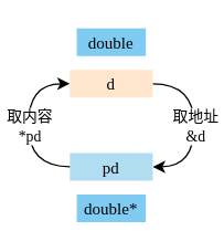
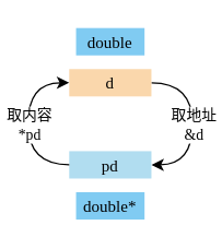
  <mxCell id="0" />
  <mxCell id="1" parent="0" />
  <mxCell id="2" style="edgeStyle=orthogonalEdgeStyle;rounded=0;orthogonalLoop=1;jettySize=auto;html=1;curved=1;" edge="1" parent="1" source="4" target="5"><mxGeometry relative="1" as="geometry"><Array as="points"><mxPoint x="140" y="60" /><mxPoint x="140" y="120" /></Array></mxGeometry></mxCell>
  <mxCell id="3" value="&lt;font face=&quot;consolas&quot;&gt;取地址&lt;br&gt;&amp;amp;d&lt;/font&gt;" style="edgeLabel;html=1;align=center;verticalAlign=middle;resizable=0;points=[];" vertex="1" connectable="0" parent="2"><mxGeometry relative="1" as="geometry"><mxPoint as="offset" /></mxGeometry></mxCell>
- <mxCell id="4" value="&lt;p style=&quot;line-height: 100%;&quot;&gt;&lt;font face=&quot;Consolas&quot;&gt;d&lt;/font&gt;&lt;/p&gt;" style="rounded=0;whiteSpace=wrap;html=1;strokeColor=none;fillColor=#ffe6cc;align=center;" parent="1" vertex="1"><mxGeometry x="50" y="50" width="60" height="20" as="geometry" /></mxCell>
+ <mxCell id="4" value="&lt;p style=&quot;line-height: 100%;&quot;&gt;&lt;font face=&quot;Consolas&quot;&gt;d&lt;/font&gt;&lt;/p&gt;" style="rounded=0;whiteSpace=wrap;html=1;strokeColor=none;fillColor=#fad7ac;align=center;" parent="1" vertex="1"><mxGeometry x="50" y="50" width="60" height="20" as="geometry" /></mxCell>
  <mxCell id="5" value="&lt;p style=&quot;line-height: 100%;&quot;&gt;&lt;font face=&quot;Consolas&quot;&gt;pd&lt;/font&gt;&lt;/p&gt;" style="rounded=0;whiteSpace=wrap;html=1;strokeColor=none;fillColor=#b1ddf0;align=center;" parent="1" vertex="1"><mxGeometry x="50" y="110" width="60" height="20" as="geometry" /></mxCell>
  <mxCell id="6" value="&lt;p style=&quot;line-height: 100%;&quot;&gt;&lt;font face=&quot;Consolas&quot;&gt;double&lt;/font&gt;&lt;/p&gt;" style="rounded=0;whiteSpace=wrap;html=1;strokeColor=none;fillColor=#80cbf2;align=center;" vertex="1" parent="1"><mxGeometry x="55" y="20" width="50" height="20" as="geometry" /></mxCell>
  <mxCell id="7" value="&lt;p style=&quot;line-height: 100%;&quot;&gt;&lt;font face=&quot;Consolas&quot;&gt;double*&lt;/font&gt;&lt;/p&gt;" style="rounded=0;whiteSpace=wrap;html=1;strokeColor=none;fillColor=#80CBF2;align=center;" vertex="1" parent="1"><mxGeometry x="55" y="140" width="50" height="20" as="geometry" /></mxCell>
  <mxCell id="8" style="edgeStyle=orthogonalEdgeStyle;rounded=0;orthogonalLoop=1;jettySize=auto;html=1;curved=1;" edge="1" parent="1" source="5" target="4"><mxGeometry relative="1" as="geometry"><mxPoint x="50" y="60" as="sourcePoint" /><mxPoint x="10" y="40" as="targetPoint" /><Array as="points"><mxPoint x="20" y="120" /><mxPoint x="20" y="60" /></Array></mxGeometry></mxCell>
  <mxCell id="9" value="&lt;font face=&quot;consolas&quot;&gt;取内容&lt;br&gt;*pd&lt;/font&gt;" style="edgeLabel;html=1;align=center;verticalAlign=middle;resizable=0;points=[];" vertex="1" connectable="0" parent="8"><mxGeometry relative="1" as="geometry"><mxPoint as="offset" /></mxGeometry></mxCell>
